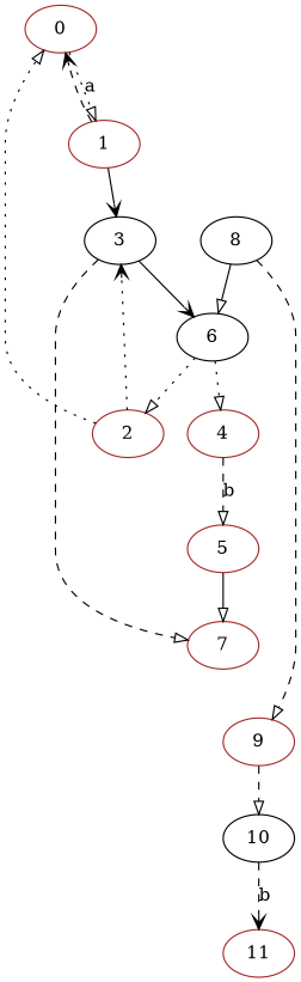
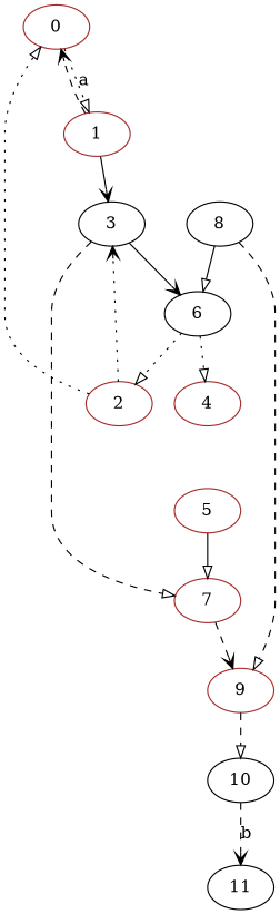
  digraph {
    fontname="DejaVu Serif"
    rankdir=TB
    node [color=brown fontname="DejaVu Serif"]
    edge [arrowhead=onormal fontname="DejaVu Serif" style=dashed]
    0
    1
    3 [color=black]
    7
    6 [color=black]
    9
    2
    4
    10 [color=black]
    5
-   11
+   11 [color=black]
    8 [color=black]
    0 -> 1 [label=a style=dotted]
    1 -> 0 [arrowhead=vee]
    1 -> 3 [arrowhead=vee style=solid]
    3 -> 7
    3 -> 6 [arrowhead=vee style=solid]
+   7 -> 9 [arrowhead=vee]
    6 -> 2 [style=dotted]
    6 -> 4 [style=dotted]
    9 -> 10
    2 -> 0 [style=dotted]
    2 -> 3 [arrowhead=vee style=dotted]
-   4 -> 5 [label=b]
    10 -> 11 [arrowhead=vee label=b]
    5 -> 7 [style=solid]
    8 -> 6 [style=solid]
    8 -> 9
  }
